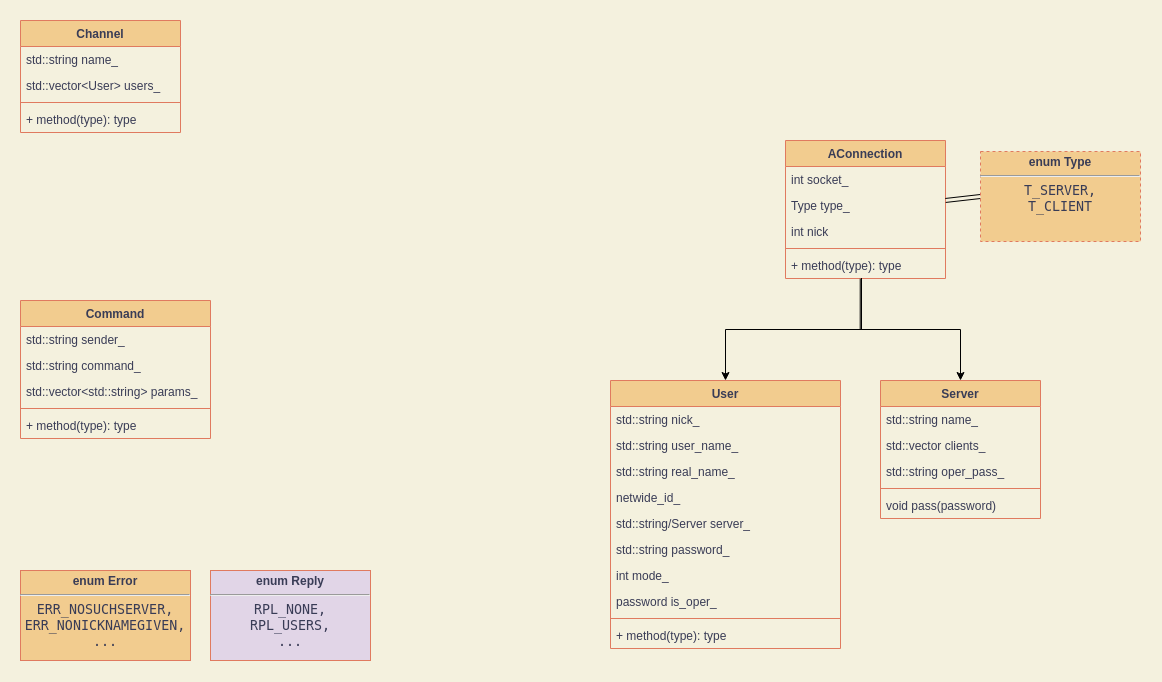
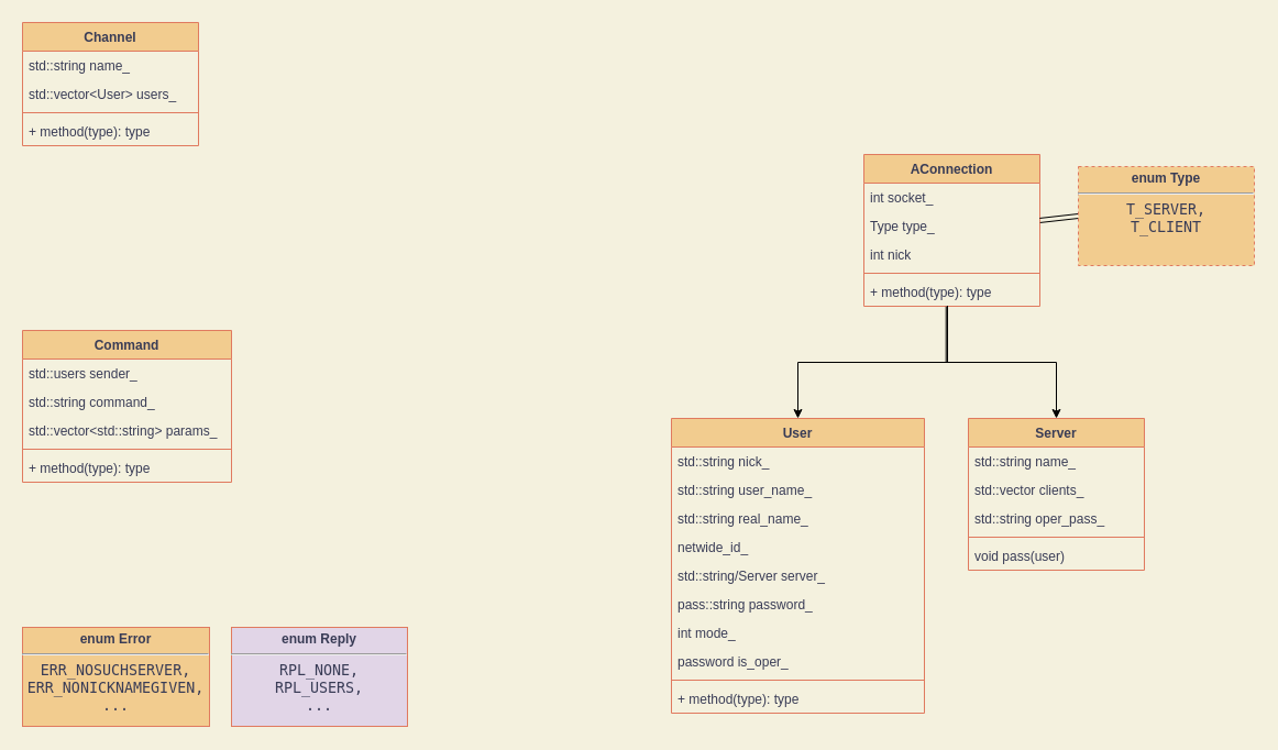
  <mxCell id="0" />
  <mxCell id="1" parent="0" />
  <mxCell id="2" value="User" style="swimlane;fontStyle=1;align=center;verticalAlign=top;childLayout=stackLayout;horizontal=1;startSize=26;horizontalStack=0;resizeParent=1;resizeParentMax=0;resizeLast=0;collapsible=1;marginBottom=0;fillColor=#F2CC8F;strokeColor=#E07A5F;fontColor=#393C56;" parent="1" vertex="1"><mxGeometry x="610" y="380" width="230" height="268" as="geometry" /></mxCell>
  <mxCell id="3" value="std::string nick_" style="text;strokeColor=none;fillColor=none;align=left;verticalAlign=top;spacingLeft=4;spacingRight=4;overflow=hidden;rotatable=0;points=[[0,0.5],[1,0.5]];portConstraint=eastwest;fontColor=#393C56;" parent="2" vertex="1"><mxGeometry y="26" width="230" height="26" as="geometry" /></mxCell>
  <mxCell id="4" value="std::string user_name_" style="text;strokeColor=none;fillColor=none;align=left;verticalAlign=top;spacingLeft=4;spacingRight=4;overflow=hidden;rotatable=0;points=[[0,0.5],[1,0.5]];portConstraint=eastwest;fontColor=#393C56;" parent="2" vertex="1"><mxGeometry y="52" width="230" height="26" as="geometry" /></mxCell>
  <mxCell id="5" value="std::string real_name_" style="text;strokeColor=none;fillColor=none;align=left;verticalAlign=top;spacingLeft=4;spacingRight=4;overflow=hidden;rotatable=0;points=[[0,0.5],[1,0.5]];portConstraint=eastwest;fontColor=#393C56;" parent="2" vertex="1"><mxGeometry y="78" width="230" height="26" as="geometry" /></mxCell>
  <mxCell id="6" value="netwide_id_" style="text;strokeColor=none;fillColor=none;align=left;verticalAlign=top;spacingLeft=4;spacingRight=4;overflow=hidden;rotatable=0;points=[[0,0.5],[1,0.5]];portConstraint=eastwest;fontColor=#393C56;" parent="2" vertex="1"><mxGeometry y="104" width="230" height="26" as="geometry" /></mxCell>
  <mxCell id="7" value="std::string/Server server_" style="text;strokeColor=none;fillColor=none;align=left;verticalAlign=top;spacingLeft=4;spacingRight=4;overflow=hidden;rotatable=0;points=[[0,0.5],[1,0.5]];portConstraint=eastwest;fontColor=#393C56;" parent="2" vertex="1"><mxGeometry y="130" width="230" height="26" as="geometry" /></mxCell>
- <mxCell id="8" value="std::string password_" style="text;strokeColor=none;fillColor=none;align=left;verticalAlign=top;spacingLeft=4;spacingRight=4;overflow=hidden;rotatable=0;points=[[0,0.5],[1,0.5]];portConstraint=eastwest;fontColor=#393C56;" parent="2" vertex="1"><mxGeometry y="156" width="230" height="26" as="geometry" /></mxCell>
+ <mxCell id="8" value="pass::string password_" style="text;strokeColor=none;fillColor=none;align=left;verticalAlign=top;spacingLeft=4;spacingRight=4;overflow=hidden;rotatable=0;points=[[0,0.5],[1,0.5]];portConstraint=eastwest;fontColor=#393C56;" parent="2" vertex="1"><mxGeometry y="156" width="230" height="26" as="geometry" /></mxCell>
  <mxCell id="9" value="int mode_" style="text;strokeColor=none;fillColor=none;align=left;verticalAlign=top;spacingLeft=4;spacingRight=4;overflow=hidden;rotatable=0;points=[[0,0.5],[1,0.5]];portConstraint=eastwest;fontColor=#393C56;" parent="2" vertex="1"><mxGeometry y="182" width="230" height="26" as="geometry" /></mxCell>
  <mxCell id="10" value="password is_oper_" style="text;strokeColor=none;fillColor=none;align=left;verticalAlign=top;spacingLeft=4;spacingRight=4;overflow=hidden;rotatable=0;points=[[0,0.5],[1,0.5]];portConstraint=eastwest;fontColor=#393C56;" parent="2" vertex="1"><mxGeometry y="208" width="230" height="26" as="geometry" /></mxCell>
  <mxCell id="11" value="" style="line;strokeWidth=1;fillColor=none;align=left;verticalAlign=middle;spacingTop=-1;spacingLeft=3;spacingRight=3;rotatable=0;labelPosition=right;points=[];portConstraint=eastwest;labelBackgroundColor=#F4F1DE;strokeColor=#E07A5F;fontColor=#393C56;" parent="2" vertex="1"><mxGeometry y="234" width="230" height="8" as="geometry" /></mxCell>
  <mxCell id="12" value="+ method(type): type" style="text;strokeColor=none;fillColor=none;align=left;verticalAlign=top;spacingLeft=4;spacingRight=4;overflow=hidden;rotatable=0;points=[[0,0.5],[1,0.5]];portConstraint=eastwest;fontColor=#393C56;" parent="2" vertex="1"><mxGeometry y="242" width="230" height="26" as="geometry" /></mxCell>
  <mxCell id="13" value="Channel" style="swimlane;fontStyle=1;align=center;verticalAlign=top;childLayout=stackLayout;horizontal=1;startSize=26;horizontalStack=0;resizeParent=1;resizeParentMax=0;resizeLast=0;collapsible=1;marginBottom=0;fillColor=#F2CC8F;strokeColor=#E07A5F;fontColor=#393C56;" parent="1" vertex="1"><mxGeometry x="20" y="20" width="160" height="112" as="geometry" /></mxCell>
  <mxCell id="14" value="std::string name_" style="text;strokeColor=none;fillColor=none;align=left;verticalAlign=top;spacingLeft=4;spacingRight=4;overflow=hidden;rotatable=0;points=[[0,0.5],[1,0.5]];portConstraint=eastwest;fontColor=#393C56;" parent="13" vertex="1"><mxGeometry y="26" width="160" height="26" as="geometry" /></mxCell>
  <mxCell id="15" value="std::vector&lt;User&gt; users_" style="text;strokeColor=none;fillColor=none;align=left;verticalAlign=top;spacingLeft=4;spacingRight=4;overflow=hidden;rotatable=0;points=[[0,0.5],[1,0.5]];portConstraint=eastwest;fontColor=#393C56;" parent="13" vertex="1"><mxGeometry y="52" width="160" height="26" as="geometry" /></mxCell>
  <mxCell id="16" value="" style="line;strokeWidth=1;fillColor=none;align=left;verticalAlign=middle;spacingTop=-1;spacingLeft=3;spacingRight=3;rotatable=0;labelPosition=right;points=[];portConstraint=eastwest;labelBackgroundColor=#F4F1DE;strokeColor=#E07A5F;fontColor=#393C56;" parent="13" vertex="1"><mxGeometry y="78" width="160" height="8" as="geometry" /></mxCell>
  <mxCell id="17" value="+ method(type): type" style="text;strokeColor=none;fillColor=none;align=left;verticalAlign=top;spacingLeft=4;spacingRight=4;overflow=hidden;rotatable=0;points=[[0,0.5],[1,0.5]];portConstraint=eastwest;fontColor=#393C56;" parent="13" vertex="1"><mxGeometry y="86" width="160" height="26" as="geometry" /></mxCell>
  <mxCell id="18" value="Server" style="swimlane;fontStyle=1;align=center;verticalAlign=top;childLayout=stackLayout;horizontal=1;startSize=26;horizontalStack=0;resizeParent=1;resizeParentMax=0;resizeLast=0;collapsible=1;marginBottom=0;fillColor=#F2CC8F;strokeColor=#E07A5F;fontColor=#393C56;" parent="1" vertex="1"><mxGeometry x="880" y="380" width="160" height="138" as="geometry" /></mxCell>
  <mxCell id="19" value="std::string name_" style="text;strokeColor=none;fillColor=none;align=left;verticalAlign=top;spacingLeft=4;spacingRight=4;overflow=hidden;rotatable=0;points=[[0,0.5],[1,0.5]];portConstraint=eastwest;fontColor=#393C56;" parent="18" vertex="1"><mxGeometry y="26" width="160" height="26" as="geometry" /></mxCell>
  <mxCell id="20" value="std::vector clients_" style="text;strokeColor=none;fillColor=none;align=left;verticalAlign=top;spacingLeft=4;spacingRight=4;overflow=hidden;rotatable=0;points=[[0,0.5],[1,0.5]];portConstraint=eastwest;fontColor=#393C56;" parent="18" vertex="1"><mxGeometry y="52" width="160" height="26" as="geometry" /></mxCell>
  <mxCell id="21" value="std::string oper_pass_" style="text;strokeColor=none;fillColor=none;align=left;verticalAlign=top;spacingLeft=4;spacingRight=4;overflow=hidden;rotatable=0;points=[[0,0.5],[1,0.5]];portConstraint=eastwest;fontColor=#393C56;" parent="18" vertex="1"><mxGeometry y="78" width="160" height="26" as="geometry" /></mxCell>
  <mxCell id="22" value="" style="line;strokeWidth=1;fillColor=none;align=left;verticalAlign=middle;spacingTop=-1;spacingLeft=3;spacingRight=3;rotatable=0;labelPosition=right;points=[];portConstraint=eastwest;labelBackgroundColor=#F4F1DE;strokeColor=#E07A5F;fontColor=#393C56;" parent="18" vertex="1"><mxGeometry y="104" width="160" height="8" as="geometry" /></mxCell>
- <mxCell id="23" value="void pass(password)" style="text;strokeColor=none;fillColor=none;align=left;verticalAlign=top;spacingLeft=4;spacingRight=4;overflow=hidden;rotatable=0;points=[[0,0.5],[1,0.5]];portConstraint=eastwest;fontColor=#393C56;" parent="18" vertex="1"><mxGeometry y="112" width="160" height="26" as="geometry" /></mxCell>
+ <mxCell id="23" value="void pass(user)" style="text;strokeColor=none;fillColor=none;align=left;verticalAlign=top;spacingLeft=4;spacingRight=4;overflow=hidden;rotatable=0;points=[[0,0.5],[1,0.5]];portConstraint=eastwest;fontColor=#393C56;" parent="18" vertex="1"><mxGeometry y="112" width="160" height="26" as="geometry" /></mxCell>
  <mxCell id="24" value="Command" style="swimlane;fontStyle=1;align=center;verticalAlign=top;childLayout=stackLayout;horizontal=1;startSize=26;horizontalStack=0;resizeParent=1;resizeParentMax=0;resizeLast=0;collapsible=1;marginBottom=0;fillColor=#F2CC8F;strokeColor=#E07A5F;fontColor=#393C56;" parent="1" vertex="1"><mxGeometry x="20" y="300" width="190" height="138" as="geometry" /></mxCell>
- <mxCell id="25" value="std::string sender_" style="text;strokeColor=none;fillColor=none;align=left;verticalAlign=top;spacingLeft=4;spacingRight=4;overflow=hidden;rotatable=0;points=[[0,0.5],[1,0.5]];portConstraint=eastwest;fontColor=#393C56;" parent="24" vertex="1"><mxGeometry y="26" width="190" height="26" as="geometry" /></mxCell>
+ <mxCell id="25" value="std::users sender_" style="text;strokeColor=none;fillColor=none;align=left;verticalAlign=top;spacingLeft=4;spacingRight=4;overflow=hidden;rotatable=0;points=[[0,0.5],[1,0.5]];portConstraint=eastwest;fontColor=#393C56;" parent="24" vertex="1"><mxGeometry y="26" width="190" height="26" as="geometry" /></mxCell>
  <mxCell id="26" value="std::string command_" style="text;strokeColor=none;fillColor=none;align=left;verticalAlign=top;spacingLeft=4;spacingRight=4;overflow=hidden;rotatable=0;points=[[0,0.5],[1,0.5]];portConstraint=eastwest;fontColor=#393C56;" parent="24" vertex="1"><mxGeometry y="52" width="190" height="26" as="geometry" /></mxCell>
  <mxCell id="27" value="std::vector&lt;std::string&gt; params_" style="text;strokeColor=none;fillColor=none;align=left;verticalAlign=top;spacingLeft=4;spacingRight=4;overflow=hidden;rotatable=0;points=[[0,0.5],[1,0.5]];portConstraint=eastwest;fontColor=#393C56;" parent="24" vertex="1"><mxGeometry y="78" width="190" height="26" as="geometry" /></mxCell>
  <mxCell id="28" value="" style="line;strokeWidth=1;fillColor=none;align=left;verticalAlign=middle;spacingTop=-1;spacingLeft=3;spacingRight=3;rotatable=0;labelPosition=right;points=[];portConstraint=eastwest;labelBackgroundColor=#F4F1DE;strokeColor=#E07A5F;fontColor=#393C56;" parent="24" vertex="1"><mxGeometry y="104" width="190" height="8" as="geometry" /></mxCell>
  <mxCell id="29" value="+ method(type): type" style="text;strokeColor=none;fillColor=none;align=left;verticalAlign=top;spacingLeft=4;spacingRight=4;overflow=hidden;rotatable=0;points=[[0,0.5],[1,0.5]];portConstraint=eastwest;fontColor=#393C56;" parent="24" vertex="1"><mxGeometry y="112" width="190" height="26" as="geometry" /></mxCell>
  <mxCell id="30" value="&lt;p style=&quot;margin: 4px 0px 0px&quot;&gt;&lt;b&gt;enum Error&lt;/b&gt;&lt;/p&gt;&lt;hr&gt;&lt;pre class=&quot;newpage&quot; style=&quot;font-size: 13.333px ; margin-top: 0px ; margin-bottom: 0px&quot;&gt;ERR_NOSUCHSERVER,&lt;/pre&gt;&lt;pre class=&quot;newpage&quot; style=&quot;font-size: 13.333px ; margin-top: 0px ; margin-bottom: 0px&quot;&gt;ERR_NONICKNAMEGIVEN,&lt;/pre&gt;&lt;pre class=&quot;newpage&quot; style=&quot;font-size: 13.333px ; margin-top: 0px ; margin-bottom: 0px&quot;&gt;...&lt;/pre&gt;" style="verticalAlign=top;align=center;overflow=fill;fontSize=12;fontFamily=Helvetica;html=1;fillColor=#F2CC8F;strokeColor=#E07A5F;fontColor=#393C56;" parent="1" vertex="1"><mxGeometry x="20" y="570" width="170" height="90" as="geometry" /></mxCell>
  <mxCell id="31" value="&lt;p style=&quot;margin: 4px 0px 0px&quot;&gt;&lt;b&gt;enum Reply&lt;/b&gt;&lt;/p&gt;&lt;hr&gt;&lt;p style=&quot;margin-top: 0px ; margin-bottom: 0px ; font-size: 13.333px&quot;&gt;&lt;font face=&quot;monospace&quot; data-font-src=&quot;https://fonts.googleapis.com/css?family=monospace&quot;&gt;&lt;span style=&quot;font-weight: normal&quot;&gt;RPL_&lt;/span&gt;&lt;span style=&quot;font-size: 13.333px&quot;&gt;N&lt;/span&gt;&lt;span style=&quot;font-size: 13.333px&quot;&gt;ONE,&lt;/span&gt;&lt;/font&gt;&lt;/p&gt;&lt;p style=&quot;margin-top: 0px ; margin-bottom: 0px ; font-size: 13.333px&quot;&gt;&lt;span style=&quot;font-weight: normal&quot;&gt;&lt;font face=&quot;monospace&quot; data-font-src=&quot;https://fonts.googleapis.com/css?family=monospace&quot;&gt;RPL_USERS,&lt;/font&gt;&lt;/span&gt;&lt;/p&gt;&lt;p style=&quot;margin-top: 0px ; margin-bottom: 0px ; font-size: 13.333px&quot;&gt;&lt;span style=&quot;font-weight: normal&quot;&gt;&lt;font face=&quot;monospace&quot; data-font-src=&quot;https://fonts.googleapis.com/css?family=monospace&quot;&gt;...&lt;/font&gt;&lt;/span&gt;&lt;/p&gt;&lt;pre class=&quot;newpage&quot; style=&quot;font-size: 13.333px ; margin-top: 0px ; margin-bottom: 0px&quot;&gt;&lt;br&gt;&lt;/pre&gt;" style="verticalAlign=top;align=center;overflow=fill;fontSize=12;fontFamily=Helvetica;html=1;fillColor=#e1d5e7;strokeColor=#E07A5F;fontColor=#393C56;" parent="1" vertex="1"><mxGeometry x="210" y="570" width="160" height="90" as="geometry" /></mxCell>
  <mxCell id="32" value="AConnection" style="swimlane;fontStyle=1;align=center;verticalAlign=top;childLayout=stackLayout;horizontal=1;startSize=26;horizontalStack=0;resizeParent=1;resizeParentMax=0;resizeLast=0;collapsible=1;marginBottom=0;fillColor=#F2CC8F;strokeColor=#E07A5F;fontColor=#393C56;" parent="1" vertex="1"><mxGeometry x="785" y="140" width="160" height="138" as="geometry" /></mxCell>
  <mxCell id="33" value="int socket_" style="text;strokeColor=none;fillColor=none;align=left;verticalAlign=top;spacingLeft=4;spacingRight=4;overflow=hidden;rotatable=0;points=[[0,0.5],[1,0.5]];portConstraint=eastwest;fontColor=#393C56;" parent="32" vertex="1"><mxGeometry y="26" width="160" height="26" as="geometry" /></mxCell>
  <mxCell id="34" value="Type type_" style="text;strokeColor=none;fillColor=none;align=left;verticalAlign=top;spacingLeft=4;spacingRight=4;overflow=hidden;rotatable=0;points=[[0,0.5],[1,0.5]];portConstraint=eastwest;fontColor=#393C56;" vertex="1" parent="32"><mxGeometry y="52" width="160" height="26" as="geometry" /></mxCell>
  <mxCell id="35" value="int nick" style="text;strokeColor=none;fillColor=none;align=left;verticalAlign=top;spacingLeft=4;spacingRight=4;overflow=hidden;rotatable=0;points=[[0,0.5],[1,0.5]];portConstraint=eastwest;fontColor=#393C56;" parent="32" vertex="1"><mxGeometry y="78" width="160" height="26" as="geometry" /></mxCell>
  <mxCell id="36" value="" style="line;strokeWidth=1;fillColor=none;align=left;verticalAlign=middle;spacingTop=-1;spacingLeft=3;spacingRight=3;rotatable=0;labelPosition=right;points=[];portConstraint=eastwest;labelBackgroundColor=#F4F1DE;strokeColor=#E07A5F;fontColor=#393C56;" parent="32" vertex="1"><mxGeometry y="104" width="160" height="8" as="geometry" /></mxCell>
  <mxCell id="37" value="+ method(type): type" style="text;strokeColor=none;fillColor=none;align=left;verticalAlign=top;spacingLeft=4;spacingRight=4;overflow=hidden;rotatable=0;points=[[0,0.5],[1,0.5]];portConstraint=eastwest;fontColor=#393C56;" parent="32" vertex="1"><mxGeometry y="112" width="160" height="26" as="geometry" /></mxCell>
  <mxCell id="38" style="edgeStyle=orthogonalEdgeStyle;rounded=0;orthogonalLoop=1;jettySize=auto;html=1;exitX=0.475;exitY=0.981;exitDx=0;exitDy=0;exitPerimeter=0;" parent="1" source="37" target="2" edge="1"><mxGeometry relative="1" as="geometry" /></mxCell>
  <mxCell id="39" style="edgeStyle=orthogonalEdgeStyle;rounded=0;orthogonalLoop=1;jettySize=auto;html=1;entryX=0.5;entryY=0;entryDx=0;entryDy=0;exitX=0.467;exitY=1.008;exitDx=0;exitDy=0;exitPerimeter=0;" parent="1" source="37" target="18" edge="1"><mxGeometry relative="1" as="geometry"><mxPoint x="940" y="350" as="targetPoint" /></mxGeometry></mxCell>
  <mxCell id="40" style="rounded=0;orthogonalLoop=1;jettySize=auto;html=1;exitX=0;exitY=0.5;exitDx=0;exitDy=0;shape=link;" parent="1" source="41" target="32" edge="1"><mxGeometry relative="1" as="geometry" /></mxCell>
  <mxCell id="41" value="&lt;p style=&quot;margin: 4px 0px 0px&quot;&gt;&lt;b&gt;enum Type&lt;/b&gt;&lt;/p&gt;&lt;hr&gt;&lt;p style=&quot;margin-top: 0px ; margin-bottom: 0px ; font-size: 13.333px&quot;&gt;&lt;font face=&quot;monospace&quot; data-font-src=&quot;https://fonts.googleapis.com/css?family=monospace&quot;&gt;&lt;span style=&quot;font-size: 13.333px&quot;&gt;T_SERVER,&lt;/span&gt;&lt;/font&gt;&lt;/p&gt;&lt;p style=&quot;margin-top: 0px ; margin-bottom: 0px ; font-size: 13.333px&quot;&gt;&lt;span style=&quot;font-weight: normal&quot;&gt;&lt;font face=&quot;monospace&quot; data-font-src=&quot;https://fonts.googleapis.com/css?family=monospace&quot;&gt;T_CLIENT&lt;/font&gt;&lt;/span&gt;&lt;/p&gt;&lt;pre class=&quot;newpage&quot; style=&quot;font-size: 13.333px ; margin-top: 0px ; margin-bottom: 0px&quot;&gt;&lt;br&gt;&lt;/pre&gt;" style="verticalAlign=top;align=center;overflow=fill;fontSize=12;fontFamily=Helvetica;html=1;fillColor=#F2CC8F;strokeColor=#E07A5F;fontColor=#393C56;dashed=1;" parent="1" vertex="1"><mxGeometry x="980" y="151" width="160" height="90" as="geometry" /></mxCell>
